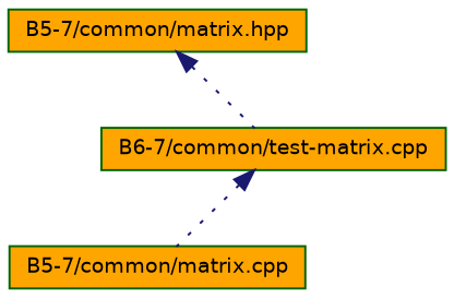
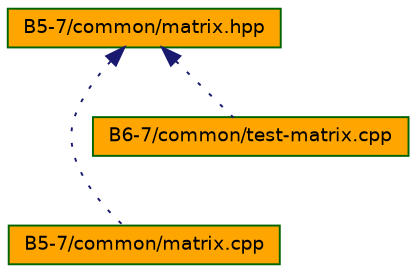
  digraph {
    node [color=darkgreen fillcolor=orange fontname=Helvetica fontsize=10 shape=record style=filled]
    edge [color=midnightblue dir=back fontname=Helvetica fontsize=10 labelfontname=Helvetica labelfontsize=10 style=dotted]
    n1 [fontcolor=black height=0.2 label="B5-7/common/matrix.hpp" width=0.4]
    n2 [height=0.2 label="B5-7/common/matrix.cpp" width=0.4]
    n3 [height=0.2 label="B6-7/common/test-matrix.cpp" width=0.4]
-   n3 -> n2
+   n1 -> n2
    n1 -> n3
  }
